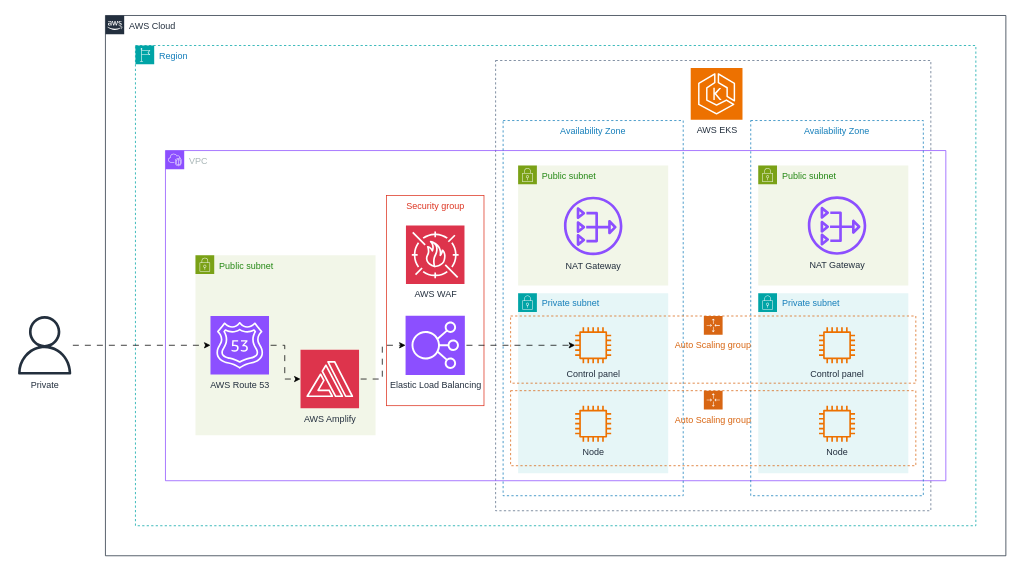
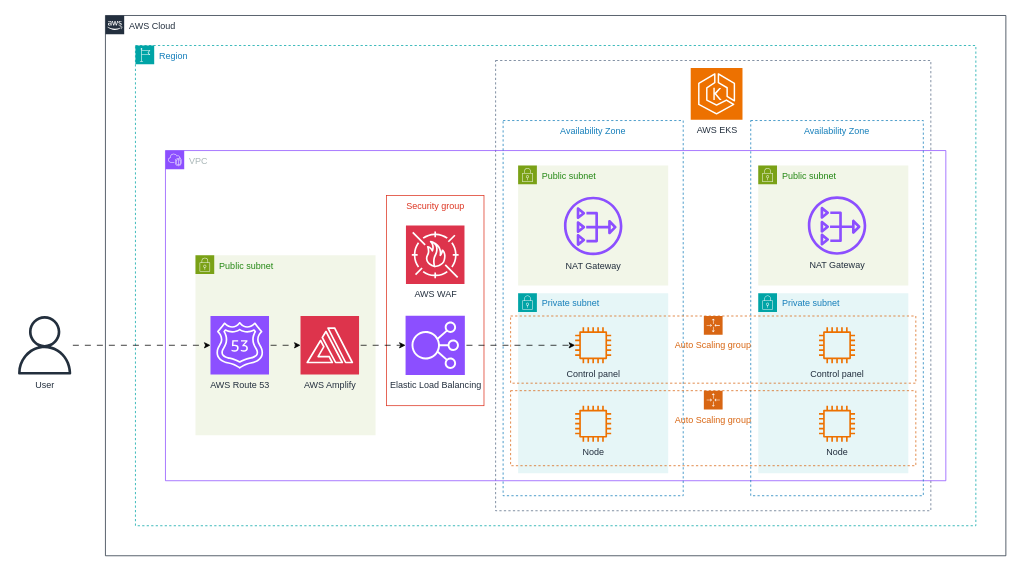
  <mxCell id="0" />
  <mxCell id="1" parent="0" />
  <mxCell id="2" value="AWS Cloud" style="points=[[0,0],[0.25,0],[0.5,0],[0.75,0],[1,0],[1,0.25],[1,0.5],[1,0.75],[1,1],[0.75,1],[0.5,1],[0.25,1],[0,1],[0,0.75],[0,0.5],[0,0.25]];outlineConnect=0;gradientColor=none;html=1;whiteSpace=wrap;fontSize=12;fontStyle=0;container=1;pointerEvents=0;collapsible=0;recursiveResize=0;shape=mxgraph.aws4.group;grIcon=mxgraph.aws4.group_aws_cloud_alt;strokeColor=#232F3E;fillColor=none;verticalAlign=top;align=left;spacingLeft=30;fontColor=#232F3E;dashed=0;" vertex="1" parent="1"><mxGeometry x="140" y="20" width="1200" height="720" as="geometry" /></mxCell>
  <mxCell id="3" value="Region" style="points=[[0,0],[0.25,0],[0.5,0],[0.75,0],[1,0],[1,0.25],[1,0.5],[1,0.75],[1,1],[0.75,1],[0.5,1],[0.25,1],[0,1],[0,0.75],[0,0.5],[0,0.25]];outlineConnect=0;gradientColor=none;html=1;whiteSpace=wrap;fontSize=12;fontStyle=0;container=1;pointerEvents=0;collapsible=0;recursiveResize=0;shape=mxgraph.aws4.group;grIcon=mxgraph.aws4.group_region;strokeColor=#00A4A6;fillColor=none;verticalAlign=top;align=left;spacingLeft=30;fontColor=#147EBA;dashed=1;" vertex="1" parent="2"><mxGeometry x="40" y="40" width="1120" height="640" as="geometry" /></mxCell>
  <mxCell id="4" value="Security group" style="fillColor=none;strokeColor=#DD3522;verticalAlign=top;fontStyle=0;fontColor=#DD3522;whiteSpace=wrap;html=1;" vertex="1" parent="3"><mxGeometry x="334.5" y="200" width="130" height="280" as="geometry" /></mxCell>
  <mxCell id="5" value="" style="fillColor=none;strokeColor=#5A6C86;dashed=1;verticalAlign=top;fontStyle=0;fontColor=#5A6C86;whiteSpace=wrap;html=1;" vertex="1" parent="3"><mxGeometry x="480" y="20" width="580" height="600" as="geometry" /></mxCell>
  <mxCell id="6" value="AWS EKS" style="sketch=0;points=[[0,0,0],[0.25,0,0],[0.5,0,0],[0.75,0,0],[1,0,0],[0,1,0],[0.25,1,0],[0.5,1,0],[0.75,1,0],[1,1,0],[0,0.25,0],[0,0.5,0],[0,0.75,0],[1,0.25,0],[1,0.5,0],[1,0.75,0]];outlineConnect=0;fontColor=#232F3E;fillColor=#ED7100;strokeColor=#ffffff;dashed=0;verticalLabelPosition=bottom;verticalAlign=top;align=center;html=1;fontSize=12;fontStyle=0;aspect=fixed;shape=mxgraph.aws4.resourceIcon;resIcon=mxgraph.aws4.eks;" vertex="1" parent="3"><mxGeometry x="740" y="30" width="69" height="69" as="geometry" /></mxCell>
  <mxCell id="7" value="VPC" style="points=[[0,0],[0.25,0],[0.5,0],[0.75,0],[1,0],[1,0.25],[1,0.5],[1,0.75],[1,1],[0.75,1],[0.5,1],[0.25,1],[0,1],[0,0.75],[0,0.5],[0,0.25]];outlineConnect=0;gradientColor=none;html=1;whiteSpace=wrap;fontSize=12;fontStyle=0;container=1;pointerEvents=0;collapsible=0;recursiveResize=0;shape=mxgraph.aws4.group;grIcon=mxgraph.aws4.group_vpc2;strokeColor=#8C4FFF;fillColor=none;verticalAlign=top;align=left;spacingLeft=30;fontColor=#AAB7B8;dashed=0;" vertex="1" parent="3"><mxGeometry x="40" y="140" width="1040" height="440" as="geometry" /></mxCell>
  <mxCell id="8" value="Public subnet" style="points=[[0,0],[0.25,0],[0.5,0],[0.75,0],[1,0],[1,0.25],[1,0.5],[1,0.75],[1,1],[0.75,1],[0.5,1],[0.25,1],[0,1],[0,0.75],[0,0.5],[0,0.25]];outlineConnect=0;gradientColor=none;html=1;whiteSpace=wrap;fontSize=12;fontStyle=0;container=1;pointerEvents=0;collapsible=0;recursiveResize=0;shape=mxgraph.aws4.group;grIcon=mxgraph.aws4.group_security_group;grStroke=0;strokeColor=#7AA116;fillColor=#F2F6E8;verticalAlign=top;align=left;spacingLeft=30;fontColor=#248814;dashed=0;" vertex="1" parent="7"><mxGeometry x="40" y="139.5" width="240" height="240" as="geometry" /></mxCell>
- <mxCell id="9" value="AWS Amplify" style="sketch=0;points=[[0,0,0],[0.25,0,0],[0.5,0,0],[0.75,0,0],[1,0,0],[0,1,0],[0.25,1,0],[0.5,1,0],[0.75,1,0],[1,1,0],[0,0.25,0],[0,0.5,0],[0,0.75,0],[1,0.25,0],[1,0.5,0],[1,0.75,0]];outlineConnect=0;fontColor=#232F3E;fillColor=#DD344C;strokeColor=#ffffff;dashed=0;verticalLabelPosition=bottom;verticalAlign=top;align=center;html=1;fontSize=12;fontStyle=0;aspect=fixed;shape=mxgraph.aws4.resourceIcon;resIcon=mxgraph.aws4.amplify;" vertex="1" parent="8"><mxGeometry x="140" y="126" width="78" height="78" as="geometry" /></mxCell>
+ <mxCell id="9" value="AWS Amplify" style="sketch=0;points=[[0,0,0],[0.25,0,0],[0.5,0,0],[0.75,0,0],[1,0,0],[0,1,0],[0.25,1,0],[0.5,1,0],[0.75,1,0],[1,1,0],[0,0.25,0],[0,0.5,0],[0,0.75,0],[1,0.25,0],[1,0.5,0],[1,0.75,0]];outlineConnect=0;fontColor=#232F3E;fillColor=#DD344C;strokeColor=#ffffff;dashed=0;verticalLabelPosition=bottom;verticalAlign=top;align=center;html=1;fontSize=12;fontStyle=0;aspect=fixed;shape=mxgraph.aws4.resourceIcon;resIcon=mxgraph.aws4.amplify;" vertex="1" parent="8"><mxGeometry x="140" y="81" width="78" height="78" as="geometry" /></mxCell>
  <mxCell id="10" value="AWS Route 53" style="sketch=0;points=[[0,0,0],[0.25,0,0],[0.5,0,0],[0.75,0,0],[1,0,0],[0,1,0],[0.25,1,0],[0.5,1,0],[0.75,1,0],[1,1,0],[0,0.25,0],[0,0.5,0],[0,0.75,0],[1,0.25,0],[1,0.5,0],[1,0.75,0]];outlineConnect=0;fontColor=#232F3E;fillColor=#8C4FFF;strokeColor=#ffffff;dashed=0;verticalLabelPosition=bottom;verticalAlign=top;align=center;html=1;fontSize=12;fontStyle=0;aspect=fixed;shape=mxgraph.aws4.resourceIcon;resIcon=mxgraph.aws4.route_53;" vertex="1" parent="8"><mxGeometry x="20" y="81" width="78" height="78" as="geometry" /></mxCell>
  <mxCell id="11" style="edgeStyle=orthogonalEdgeStyle;rounded=0;orthogonalLoop=1;jettySize=auto;html=1;exitX=1;exitY=0.5;exitDx=0;exitDy=0;exitPerimeter=0;entryX=0;entryY=0.5;entryDx=0;entryDy=0;entryPerimeter=0;flowAnimation=1;" edge="1" parent="8" source="10" target="9"><mxGeometry relative="1" as="geometry" /></mxCell>
  <mxCell id="12" value="Elastic Load Balancing" style="sketch=0;points=[[0,0,0],[0.25,0,0],[0.5,0,0],[0.75,0,0],[1,0,0],[0,1,0],[0.25,1,0],[0.5,1,0],[0.75,1,0],[1,1,0],[0,0.25,0],[0,0.5,0],[0,0.75,0],[1,0.25,0],[1,0.5,0],[1,0.75,0]];outlineConnect=0;fontColor=#232F3E;fillColor=#8C4FFF;strokeColor=#ffffff;dashed=0;verticalLabelPosition=bottom;verticalAlign=top;align=center;html=1;fontSize=12;fontStyle=0;aspect=fixed;shape=mxgraph.aws4.resourceIcon;resIcon=mxgraph.aws4.elastic_load_balancing;" vertex="1" parent="3"><mxGeometry x="360" y="360" width="79" height="79" as="geometry" /></mxCell>
  <mxCell id="13" style="edgeStyle=orthogonalEdgeStyle;rounded=0;orthogonalLoop=1;jettySize=auto;html=1;exitX=1;exitY=0.5;exitDx=0;exitDy=0;exitPerimeter=0;flowAnimation=1;" edge="1" parent="3" source="9" target="12"><mxGeometry relative="1" as="geometry" /></mxCell>
  <mxCell id="14" value="AWS WAF" style="sketch=0;points=[[0,0,0],[0.25,0,0],[0.5,0,0],[0.75,0,0],[1,0,0],[0,1,0],[0.25,1,0],[0.5,1,0],[0.75,1,0],[1,1,0],[0,0.25,0],[0,0.5,0],[0,0.75,0],[1,0.25,0],[1,0.5,0],[1,0.75,0]];outlineConnect=0;fontColor=#232F3E;fillColor=#DD344C;strokeColor=#ffffff;dashed=0;verticalLabelPosition=bottom;verticalAlign=top;align=center;html=1;fontSize=12;fontStyle=0;aspect=fixed;shape=mxgraph.aws4.resourceIcon;resIcon=mxgraph.aws4.waf;" vertex="1" parent="3"><mxGeometry x="360.5" y="240" width="78" height="78" as="geometry" /></mxCell>
  <mxCell id="15" value="Availability Zone" style="fillColor=none;strokeColor=#147EBA;dashed=1;verticalAlign=top;fontStyle=0;fontColor=#147EBA;whiteSpace=wrap;html=1;" vertex="1" parent="3"><mxGeometry x="490" y="100" width="240" height="500" as="geometry" /></mxCell>
  <mxCell id="16" value="Availability Zone" style="fillColor=none;strokeColor=#147EBA;dashed=1;verticalAlign=top;fontStyle=0;fontColor=#147EBA;whiteSpace=wrap;html=1;" vertex="1" parent="3"><mxGeometry x="820" y="100" width="230" height="500" as="geometry" /></mxCell>
  <mxCell id="17" value="Public subnet" style="points=[[0,0],[0.25,0],[0.5,0],[0.75,0],[1,0],[1,0.25],[1,0.5],[1,0.75],[1,1],[0.75,1],[0.5,1],[0.25,1],[0,1],[0,0.75],[0,0.5],[0,0.25]];outlineConnect=0;gradientColor=none;html=1;whiteSpace=wrap;fontSize=12;fontStyle=0;container=1;pointerEvents=0;collapsible=0;recursiveResize=0;shape=mxgraph.aws4.group;grIcon=mxgraph.aws4.group_security_group;grStroke=0;strokeColor=#7AA116;fillColor=#F2F6E8;verticalAlign=top;align=left;spacingLeft=30;fontColor=#248814;dashed=0;" vertex="1" parent="3"><mxGeometry x="510" y="160" width="200" height="160" as="geometry" /></mxCell>
  <mxCell id="18" value="NAT Gateway" style="sketch=0;outlineConnect=0;fontColor=#232F3E;gradientColor=none;fillColor=#8C4FFF;strokeColor=none;dashed=0;verticalLabelPosition=bottom;verticalAlign=top;align=center;html=1;fontSize=12;fontStyle=0;aspect=fixed;pointerEvents=1;shape=mxgraph.aws4.nat_gateway;" vertex="1" parent="17"><mxGeometry x="61" y="41.5" width="78" height="78" as="geometry" /></mxCell>
  <mxCell id="19" value="Public subnet" style="points=[[0,0],[0.25,0],[0.5,0],[0.75,0],[1,0],[1,0.25],[1,0.5],[1,0.75],[1,1],[0.75,1],[0.5,1],[0.25,1],[0,1],[0,0.75],[0,0.5],[0,0.25]];outlineConnect=0;gradientColor=none;html=1;whiteSpace=wrap;fontSize=12;fontStyle=0;container=1;pointerEvents=0;collapsible=0;recursiveResize=0;shape=mxgraph.aws4.group;grIcon=mxgraph.aws4.group_security_group;grStroke=0;strokeColor=#7AA116;fillColor=#F2F6E8;verticalAlign=top;align=left;spacingLeft=30;fontColor=#248814;dashed=0;" vertex="1" parent="3"><mxGeometry x="830" y="160" width="200" height="160" as="geometry" /></mxCell>
  <mxCell id="20" value="NAT Gateway" style="sketch=0;outlineConnect=0;fontColor=#232F3E;gradientColor=none;fillColor=#8C4FFF;strokeColor=none;dashed=0;verticalLabelPosition=bottom;verticalAlign=top;align=center;html=1;fontSize=12;fontStyle=0;aspect=fixed;pointerEvents=1;shape=mxgraph.aws4.nat_gateway;" vertex="1" parent="19"><mxGeometry x="66" y="41" width="78" height="78" as="geometry" /></mxCell>
  <mxCell id="21" value="Private subnet" style="points=[[0,0],[0.25,0],[0.5,0],[0.75,0],[1,0],[1,0.25],[1,0.5],[1,0.75],[1,1],[0.75,1],[0.5,1],[0.25,1],[0,1],[0,0.75],[0,0.5],[0,0.25]];outlineConnect=0;gradientColor=none;html=1;whiteSpace=wrap;fontSize=12;fontStyle=0;container=1;pointerEvents=0;collapsible=0;recursiveResize=0;shape=mxgraph.aws4.group;grIcon=mxgraph.aws4.group_security_group;grStroke=0;strokeColor=#00A4A6;fillColor=#E6F6F7;verticalAlign=top;align=left;spacingLeft=30;fontColor=#147EBA;dashed=0;" vertex="1" parent="3"><mxGeometry x="510" y="330" width="200" height="240" as="geometry" /></mxCell>
  <mxCell id="22" value="Private subnet" style="points=[[0,0],[0.25,0],[0.5,0],[0.75,0],[1,0],[1,0.25],[1,0.5],[1,0.75],[1,1],[0.75,1],[0.5,1],[0.25,1],[0,1],[0,0.75],[0,0.5],[0,0.25]];outlineConnect=0;gradientColor=none;html=1;whiteSpace=wrap;fontSize=12;fontStyle=0;container=1;pointerEvents=0;collapsible=0;recursiveResize=0;shape=mxgraph.aws4.group;grIcon=mxgraph.aws4.group_security_group;grStroke=0;strokeColor=#00A4A6;fillColor=#E6F6F7;verticalAlign=top;align=left;spacingLeft=30;fontColor=#147EBA;dashed=0;" vertex="1" parent="3"><mxGeometry x="830" y="330" width="200" height="240" as="geometry" /></mxCell>
  <mxCell id="23" value="Auto Scaling group" style="points=[[0,0],[0.25,0],[0.5,0],[0.75,0],[1,0],[1,0.25],[1,0.5],[1,0.75],[1,1],[0.75,1],[0.5,1],[0.25,1],[0,1],[0,0.75],[0,0.5],[0,0.25]];outlineConnect=0;gradientColor=none;html=1;whiteSpace=wrap;fontSize=12;fontStyle=0;container=1;pointerEvents=0;collapsible=0;recursiveResize=0;shape=mxgraph.aws4.groupCenter;grIcon=mxgraph.aws4.group_auto_scaling_group;grStroke=1;strokeColor=#D86613;fillColor=none;verticalAlign=top;align=center;fontColor=#D86613;dashed=1;spacingTop=25;" vertex="1" parent="22"><mxGeometry x="-330" y="30.5" width="540" height="89.5" as="geometry" /></mxCell>
  <mxCell id="24" value="Control panel" style="sketch=0;outlineConnect=0;fontColor=#232F3E;gradientColor=none;fillColor=#ED7100;strokeColor=none;dashed=0;verticalLabelPosition=bottom;verticalAlign=top;align=center;html=1;fontSize=12;fontStyle=0;aspect=fixed;pointerEvents=1;shape=mxgraph.aws4.instance2;" vertex="1" parent="23"><mxGeometry x="86" y="15" width="48" height="48" as="geometry" /></mxCell>
  <mxCell id="25" value="Control panel" style="sketch=0;outlineConnect=0;fontColor=#232F3E;gradientColor=none;fillColor=#ED7100;strokeColor=none;dashed=0;verticalLabelPosition=bottom;verticalAlign=top;align=center;html=1;fontSize=12;fontStyle=0;aspect=fixed;pointerEvents=1;shape=mxgraph.aws4.instance2;" vertex="1" parent="23"><mxGeometry x="411" y="15" width="48" height="48" as="geometry" /></mxCell>
  <mxCell id="26" value="Auto Scaling group" style="points=[[0,0],[0.25,0],[0.5,0],[0.75,0],[1,0],[1,0.25],[1,0.5],[1,0.75],[1,1],[0.75,1],[0.5,1],[0.25,1],[0,1],[0,0.75],[0,0.5],[0,0.25]];outlineConnect=0;gradientColor=none;html=1;whiteSpace=wrap;fontSize=12;fontStyle=0;container=1;pointerEvents=0;collapsible=0;recursiveResize=0;shape=mxgraph.aws4.groupCenter;grIcon=mxgraph.aws4.group_auto_scaling_group;grStroke=1;strokeColor=#D86613;fillColor=none;verticalAlign=top;align=center;fontColor=#D86613;dashed=1;spacingTop=25;" vertex="1" parent="3"><mxGeometry x="500" y="460" width="540" height="100" as="geometry" /></mxCell>
  <mxCell id="27" value="Node" style="sketch=0;outlineConnect=0;fontColor=#232F3E;gradientColor=none;fillColor=#ED7100;strokeColor=none;dashed=0;verticalLabelPosition=bottom;verticalAlign=top;align=center;html=1;fontSize=12;fontStyle=0;aspect=fixed;pointerEvents=1;shape=mxgraph.aws4.instance2;" vertex="1" parent="26"><mxGeometry x="86" y="20" width="48" height="48" as="geometry" /></mxCell>
  <mxCell id="28" value="Node" style="sketch=0;outlineConnect=0;fontColor=#232F3E;gradientColor=none;fillColor=#ED7100;strokeColor=none;dashed=0;verticalLabelPosition=bottom;verticalAlign=top;align=center;html=1;fontSize=12;fontStyle=0;aspect=fixed;pointerEvents=1;shape=mxgraph.aws4.instance2;" vertex="1" parent="26"><mxGeometry x="411" y="20" width="48" height="48" as="geometry" /></mxCell>
  <mxCell id="29" style="edgeStyle=orthogonalEdgeStyle;rounded=0;orthogonalLoop=1;jettySize=auto;html=1;exitX=1;exitY=0.5;exitDx=0;exitDy=0;exitPerimeter=0;flowAnimation=1;" edge="1" parent="3" source="12" target="24"><mxGeometry relative="1" as="geometry" /></mxCell>
- <mxCell id="30" value="Private" style="sketch=0;outlineConnect=0;fontColor=#232F3E;gradientColor=none;fillColor=#232F3D;strokeColor=none;dashed=0;verticalLabelPosition=bottom;verticalAlign=top;align=center;html=1;fontSize=12;fontStyle=0;aspect=fixed;pointerEvents=1;shape=mxgraph.aws4.user;" vertex="1" parent="1"><mxGeometry x="20" y="420.5" width="78" height="78" as="geometry" /></mxCell>
+ <mxCell id="30" value="User" style="sketch=0;outlineConnect=0;fontColor=#232F3E;gradientColor=none;fillColor=#232F3D;strokeColor=none;dashed=0;verticalLabelPosition=bottom;verticalAlign=top;align=center;html=1;fontSize=12;fontStyle=0;aspect=fixed;pointerEvents=1;shape=mxgraph.aws4.user;" vertex="1" parent="1"><mxGeometry x="20" y="420.5" width="78" height="78" as="geometry" /></mxCell>
  <mxCell id="31" value="" style="endArrow=classic;html=1;rounded=0;entryX=0;entryY=0.5;entryDx=0;entryDy=0;entryPerimeter=0;flowAnimation=1;" edge="1" parent="1" source="30" target="10"><mxGeometry width="50" height="50" relative="1" as="geometry"><mxPoint x="50" y="530" as="sourcePoint" /><mxPoint x="100" y="480" as="targetPoint" /></mxGeometry></mxCell>
